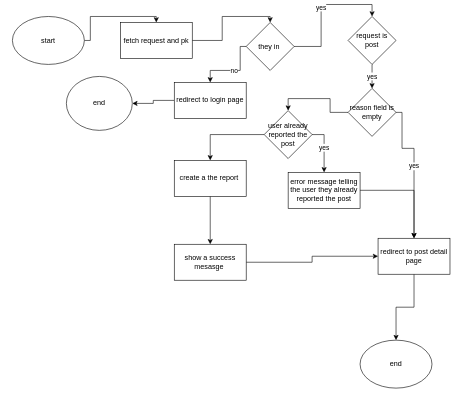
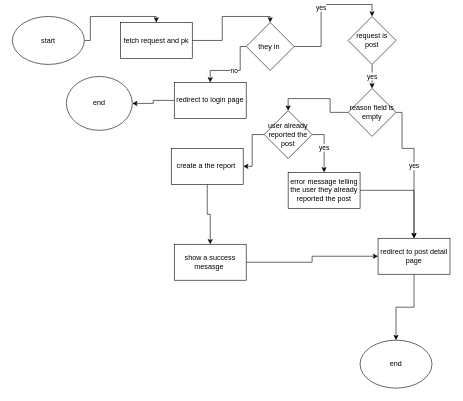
  <mxCell id="0" />
  <mxCell id="1" parent="0" />
  <mxCell id="2" value="" style="edgeStyle=orthogonalEdgeStyle;rounded=0;orthogonalLoop=1;jettySize=auto;html=1;exitX=1;exitY=0.5;exitDx=0;exitDy=0;" edge="1" parent="1" source="3" target="6"><mxGeometry relative="1" as="geometry"><Array as="points"><mxPoint x="150" y="60" /><mxPoint x="150" y="20" /><mxPoint x="260" y="20" /></Array></mxGeometry></mxCell>
  <mxCell id="3" value="start" style="ellipse;whiteSpace=wrap;html=1;" vertex="1" parent="1"><mxGeometry x="20" y="20" width="120" height="80" as="geometry" /></mxCell>
  <mxCell id="4" value="end" style="ellipse;whiteSpace=wrap;html=1;" vertex="1" parent="1"><mxGeometry x="600" y="560" width="120" height="80" as="geometry" /></mxCell>
  <mxCell id="5" value="" style="edgeStyle=orthogonalEdgeStyle;rounded=0;orthogonalLoop=1;jettySize=auto;html=1;entryX=0.5;entryY=0;entryDx=0;entryDy=0;" edge="1" parent="1" source="6" target="9"><mxGeometry relative="1" as="geometry"><Array as="points"><mxPoint x="370" y="60" /><mxPoint x="370" y="20" /></Array></mxGeometry></mxCell>
  <mxCell id="6" value="fetch request and pk" style="rounded=0;whiteSpace=wrap;html=1;" vertex="1" parent="1"><mxGeometry x="200" y="30" width="120" height="60" as="geometry" /></mxCell>
  <mxCell id="7" value="yes" style="edgeStyle=orthogonalEdgeStyle;rounded=0;orthogonalLoop=1;jettySize=auto;html=1;entryX=0.5;entryY=0;entryDx=0;entryDy=0;" edge="1" parent="1" source="9" target="11"><mxGeometry relative="1" as="geometry" /></mxCell>
  <mxCell id="8" value="no" style="edgeStyle=orthogonalEdgeStyle;rounded=0;orthogonalLoop=1;jettySize=auto;html=1;exitX=0;exitY=0.5;exitDx=0;exitDy=0;" edge="1" parent="1" source="9" target="18"><mxGeometry relative="1" as="geometry"><Array as="points"><mxPoint x="400" y="70" /><mxPoint x="400" y="110" /><mxPoint x="350" y="110" /></Array></mxGeometry></mxCell>
  <mxCell id="9" value="they in&amp;nbsp;" style="rhombus;whiteSpace=wrap;html=1;rounded=0;" vertex="1" parent="1"><mxGeometry x="410" y="30" width="80" height="80" as="geometry" /></mxCell>
  <mxCell id="10" value="yes" style="edgeStyle=orthogonalEdgeStyle;rounded=0;orthogonalLoop=1;jettySize=auto;html=1;exitX=0.5;exitY=1;exitDx=0;exitDy=0;entryX=0.5;entryY=0;entryDx=0;entryDy=0;" edge="1" parent="1" source="11" target="14"><mxGeometry relative="1" as="geometry" /></mxCell>
  <mxCell id="11" value="request is post" style="rhombus;whiteSpace=wrap;html=1;rounded=0;" vertex="1" parent="1"><mxGeometry x="580" y="20" width="80" height="80" as="geometry" /></mxCell>
  <mxCell id="12" value="yes" style="edgeStyle=orthogonalEdgeStyle;rounded=0;orthogonalLoop=1;jettySize=auto;html=1;entryX=0.5;entryY=0;entryDx=0;entryDy=0;exitX=1;exitY=0.5;exitDx=0;exitDy=0;" edge="1" parent="1" source="14" target="16"><mxGeometry relative="1" as="geometry"><Array as="points"><mxPoint x="670" y="180" /><mxPoint x="670" y="240" /><mxPoint x="690" y="240" /></Array></mxGeometry></mxCell>
  <mxCell id="13" value="" style="edgeStyle=orthogonalEdgeStyle;rounded=0;orthogonalLoop=1;jettySize=auto;html=1;entryX=0.5;entryY=0;entryDx=0;entryDy=0;" edge="1" parent="1" source="14" target="21"><mxGeometry relative="1" as="geometry" /></mxCell>
  <mxCell id="14" value="reason field is empty" style="rhombus;whiteSpace=wrap;html=1;rounded=0;" vertex="1" parent="1"><mxGeometry x="580" y="140" width="80" height="80" as="geometry" /></mxCell>
  <mxCell id="15" style="edgeStyle=orthogonalEdgeStyle;rounded=0;orthogonalLoop=1;jettySize=auto;html=1;entryX=0.5;entryY=0;entryDx=0;entryDy=0;" edge="1" parent="1" source="16" target="4"><mxGeometry relative="1" as="geometry" /></mxCell>
  <mxCell id="16" value="redirect to post detail page" style="whiteSpace=wrap;html=1;rounded=0;" vertex="1" parent="1"><mxGeometry x="630" y="390" width="120" height="60" as="geometry" /></mxCell>
  <mxCell id="17" value="" style="edgeStyle=orthogonalEdgeStyle;rounded=0;orthogonalLoop=1;jettySize=auto;html=1;" edge="1" parent="1" source="18" target="28"><mxGeometry relative="1" as="geometry" /></mxCell>
  <mxCell id="18" value="redirect to login page" style="whiteSpace=wrap;html=1;rounded=0;" vertex="1" parent="1"><mxGeometry x="290" y="130" width="120" height="60" as="geometry" /></mxCell>
  <mxCell id="19" value="yes" style="edgeStyle=orthogonalEdgeStyle;rounded=0;orthogonalLoop=1;jettySize=auto;html=1;exitX=1;exitY=0.5;exitDx=0;exitDy=0;" edge="1" parent="1" source="21" target="23"><mxGeometry relative="1" as="geometry" /></mxCell>
  <mxCell id="20" style="edgeStyle=orthogonalEdgeStyle;rounded=0;orthogonalLoop=1;jettySize=auto;html=1;" edge="1" parent="1" source="21" target="25"><mxGeometry relative="1" as="geometry"><mxPoint x="350" y="290" as="targetPoint" /></mxGeometry></mxCell>
  <mxCell id="21" value="user already reported the post" style="rhombus;whiteSpace=wrap;html=1;rounded=0;" vertex="1" parent="1"><mxGeometry x="440" y="177" width="80" height="80" as="geometry" /></mxCell>
  <mxCell id="22" value="" style="edgeStyle=orthogonalEdgeStyle;rounded=0;orthogonalLoop=1;jettySize=auto;html=1;" edge="1" parent="1" source="23" target="16"><mxGeometry relative="1" as="geometry" /></mxCell>
  <mxCell id="23" value="error message telling the user they already reported the post" style="whiteSpace=wrap;html=1;rounded=0;" vertex="1" parent="1"><mxGeometry x="480" y="280" width="120" height="60" as="geometry" /></mxCell>
  <mxCell id="24" value="" style="edgeStyle=orthogonalEdgeStyle;rounded=0;orthogonalLoop=1;jettySize=auto;html=1;" edge="1" parent="1" source="25" target="27"><mxGeometry relative="1" as="geometry" /></mxCell>
- <mxCell id="25" value="create a the report&amp;nbsp;" style="rounded=0;whiteSpace=wrap;html=1;" vertex="1" parent="1"><mxGeometry x="290" y="260" width="120" height="60" as="geometry" /></mxCell>
+ <mxCell id="25" value="create a the report&amp;nbsp;" style="rounded=0;whiteSpace=wrap;html=1;" vertex="1" parent="1"><mxGeometry x="285" y="240" width="120" height="60" as="geometry" /></mxCell>
  <mxCell id="26" style="edgeStyle=orthogonalEdgeStyle;rounded=0;orthogonalLoop=1;jettySize=auto;html=1;entryX=0;entryY=0.5;entryDx=0;entryDy=0;" edge="1" parent="1" source="27" target="16"><mxGeometry relative="1" as="geometry" /></mxCell>
  <mxCell id="27" value="show a success mesasge&amp;nbsp;" style="whiteSpace=wrap;html=1;rounded=0;" vertex="1" parent="1"><mxGeometry x="290" y="400" width="120" height="60" as="geometry" /></mxCell>
  <mxCell id="28" value="end" style="ellipse;whiteSpace=wrap;html=1;rounded=0;" vertex="1" parent="1"><mxGeometry x="110" y="120" width="110" height="90" as="geometry" /></mxCell>
